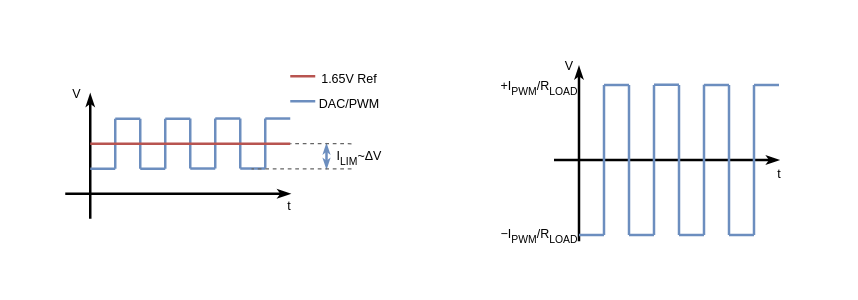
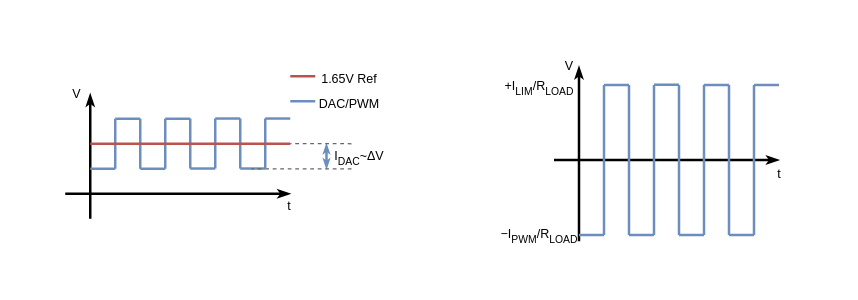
  <mxCell id="0" />
  <mxCell id="1" parent="0" />
  <mxCell id="2" value="" style="group" vertex="1" connectable="0" parent="1"><mxGeometry x="20" y="30" width="138" height="57" as="geometry" /></mxCell>
  <mxCell id="3" value="" style="endArrow=classicThin;html=1;rounded=0;fontSize=14;startArrow=none;startFill=0;endFill=1;strokeWidth=1;endSize=2;" edge="1" parent="2"><mxGeometry width="50" height="50" relative="1" as="geometry"><mxPoint x="15.5" y="57" as="sourcePoint" /><mxPoint x="15.5" y="7" as="targetPoint" /></mxGeometry></mxCell>
  <mxCell id="4" value="" style="endArrow=none;html=1;rounded=0;fontSize=14;endFill=0;startArrow=classicThin;startFill=1;endSize=3;startSize=2;" edge="1" parent="2"><mxGeometry width="50" height="50" relative="1" as="geometry"><mxPoint x="95.5" y="47" as="sourcePoint" /><mxPoint x="5.5" y="47" as="targetPoint" /></mxGeometry></mxCell>
  <mxCell id="5" value="" style="endArrow=none;html=1;rounded=0;fontSize=14;fillColor=#dae8fc;strokeColor=#6c8ebf;" edge="1" parent="2"><mxGeometry width="50" height="50" relative="1" as="geometry"><mxPoint x="45.5" y="37" as="sourcePoint" /><mxPoint x="45.5" y="17" as="targetPoint" /></mxGeometry></mxCell>
  <mxCell id="6" value="" style="endArrow=none;html=1;rounded=0;fontSize=14;fillColor=#dae8fc;strokeColor=#6c8ebf;" edge="1" parent="2"><mxGeometry width="50" height="50" relative="1" as="geometry"><mxPoint x="55.5" y="17" as="sourcePoint" /><mxPoint x="45.5" y="17" as="targetPoint" /></mxGeometry></mxCell>
  <mxCell id="7" value="" style="endArrow=none;html=1;rounded=0;fontSize=14;fillColor=#dae8fc;strokeColor=#6c8ebf;" edge="1" parent="2"><mxGeometry width="50" height="50" relative="1" as="geometry"><mxPoint x="35.5" y="37" as="sourcePoint" /><mxPoint x="35.5" y="17" as="targetPoint" /></mxGeometry></mxCell>
  <mxCell id="8" value="" style="endArrow=none;html=1;rounded=0;fontSize=14;fillColor=#dae8fc;strokeColor=#6c8ebf;" edge="1" parent="2"><mxGeometry width="50" height="50" relative="1" as="geometry"><mxPoint x="35.5" y="17" as="sourcePoint" /><mxPoint x="25.5" y="17" as="targetPoint" /></mxGeometry></mxCell>
  <mxCell id="9" value="" style="endArrow=none;html=1;rounded=0;fontSize=14;fillColor=#dae8fc;strokeColor=#6c8ebf;" edge="1" parent="2"><mxGeometry width="50" height="50" relative="1" as="geometry"><mxPoint x="45.5" y="37" as="sourcePoint" /><mxPoint x="35.5" y="37" as="targetPoint" /><Array as="points"><mxPoint x="45.5" y="37" /></Array></mxGeometry></mxCell>
  <mxCell id="10" value="" style="endArrow=none;html=1;rounded=0;fontSize=14;fillColor=#dae8fc;strokeColor=#6c8ebf;" edge="1" parent="2"><mxGeometry width="50" height="50" relative="1" as="geometry"><mxPoint x="25.5" y="37" as="sourcePoint" /><mxPoint x="25.5" y="17" as="targetPoint" /></mxGeometry></mxCell>
  <mxCell id="11" value="" style="endArrow=none;html=1;rounded=0;fontSize=14;fillColor=#dae8fc;strokeColor=#6c8ebf;" edge="1" parent="2"><mxGeometry width="50" height="50" relative="1" as="geometry"><mxPoint x="105.5" y="10" as="sourcePoint" /><mxPoint x="95.5" y="10" as="targetPoint" /></mxGeometry></mxCell>
  <mxCell id="12" value="&lt;font style=&quot;font-size: 5px;&quot;&gt;DAC/PWM&lt;/font&gt;" style="edgeLabel;html=1;align=center;verticalAlign=middle;resizable=0;points=[];fontSize=14;labelBackgroundColor=none;" vertex="1" connectable="0" parent="11"><mxGeometry x="-0.68" y="1" relative="1" as="geometry"><mxPoint x="15" y="-4" as="offset" /></mxGeometry></mxCell>
  <mxCell id="13" value="" style="endArrow=none;html=1;rounded=0;fontSize=14;fillColor=#dae8fc;strokeColor=#6c8ebf;" edge="1" parent="2"><mxGeometry width="50" height="50" relative="1" as="geometry"><mxPoint x="25.5" y="37" as="sourcePoint" /><mxPoint x="15.5" y="37" as="targetPoint" /><Array as="points"><mxPoint x="25.5" y="37" /></Array></mxGeometry></mxCell>
  <mxCell id="14" value="" style="endArrow=none;html=1;rounded=0;fontSize=14;fillColor=#dae8fc;strokeColor=#6c8ebf;" edge="1" parent="2"><mxGeometry width="50" height="50" relative="1" as="geometry"><mxPoint x="65.5" y="36.91" as="sourcePoint" /><mxPoint x="65.5" y="16.91" as="targetPoint" /></mxGeometry></mxCell>
  <mxCell id="15" value="" style="endArrow=none;html=1;rounded=0;fontSize=14;fillColor=#dae8fc;strokeColor=#6c8ebf;" edge="1" parent="2"><mxGeometry width="50" height="50" relative="1" as="geometry"><mxPoint x="75.5" y="16.91" as="sourcePoint" /><mxPoint x="65.5" y="16.91" as="targetPoint" /></mxGeometry></mxCell>
  <mxCell id="16" value="" style="endArrow=none;html=1;rounded=0;fontSize=14;fillColor=#dae8fc;strokeColor=#6c8ebf;" edge="1" parent="2"><mxGeometry width="50" height="50" relative="1" as="geometry"><mxPoint x="55.5" y="36.91" as="sourcePoint" /><mxPoint x="55.5" y="16.91" as="targetPoint" /></mxGeometry></mxCell>
  <mxCell id="17" value="" style="endArrow=none;html=1;rounded=0;fontSize=14;fillColor=#dae8fc;strokeColor=#6c8ebf;" edge="1" parent="2"><mxGeometry width="50" height="50" relative="1" as="geometry"><mxPoint x="65.5" y="36.91" as="sourcePoint" /><mxPoint x="55.5" y="36.91" as="targetPoint" /><Array as="points"><mxPoint x="65.5" y="36.91" /></Array></mxGeometry></mxCell>
  <mxCell id="18" value="" style="endArrow=none;html=1;rounded=0;fontSize=14;fillColor=#dae8fc;strokeColor=#6c8ebf;" edge="1" parent="2"><mxGeometry width="50" height="50" relative="1" as="geometry"><mxPoint x="85.5" y="36.91" as="sourcePoint" /><mxPoint x="85.5" y="16.91" as="targetPoint" /></mxGeometry></mxCell>
  <mxCell id="19" value="" style="endArrow=none;html=1;rounded=0;fontSize=14;fillColor=#dae8fc;strokeColor=#6c8ebf;" edge="1" parent="2"><mxGeometry width="50" height="50" relative="1" as="geometry"><mxPoint x="95.5" y="16.91" as="sourcePoint" /><mxPoint x="85.5" y="16.91" as="targetPoint" /></mxGeometry></mxCell>
  <mxCell id="20" value="" style="endArrow=none;html=1;rounded=0;fontSize=14;fillColor=#dae8fc;strokeColor=#6c8ebf;" edge="1" parent="2"><mxGeometry width="50" height="50" relative="1" as="geometry"><mxPoint x="75.5" y="36.91" as="sourcePoint" /><mxPoint x="75.5" y="16.91" as="targetPoint" /></mxGeometry></mxCell>
  <mxCell id="21" value="" style="endArrow=none;html=1;rounded=0;fontSize=14;fillColor=#dae8fc;strokeColor=#6c8ebf;" edge="1" parent="2"><mxGeometry width="50" height="50" relative="1" as="geometry"><mxPoint x="85.5" y="36.91" as="sourcePoint" /><mxPoint x="75.5" y="36.91" as="targetPoint" /><Array as="points"><mxPoint x="85.5" y="36.91" /></Array></mxGeometry></mxCell>
  <mxCell id="22" value="" style="endArrow=none;html=1;rounded=0;fontSize=14;fillColor=#f8cecc;strokeColor=#b85450;" edge="1" parent="2"><mxGeometry width="50" height="50" relative="1" as="geometry"><mxPoint x="105.5" as="sourcePoint" /><mxPoint x="95.5" as="targetPoint" /></mxGeometry></mxCell>
  <mxCell id="23" value="&lt;span style=&quot;font-size: 5px;&quot;&gt;1.65V Ref&lt;/span&gt;" style="edgeLabel;html=1;align=center;verticalAlign=middle;resizable=0;points=[];fontSize=14;labelBackgroundColor=none;" vertex="1" connectable="0" parent="22"><mxGeometry x="-0.68" y="1" relative="1" as="geometry"><mxPoint x="15" y="-4" as="offset" /></mxGeometry></mxCell>
  <mxCell id="24" value="" style="endArrow=none;html=1;rounded=0;fontSize=14;fillColor=#f8cecc;strokeColor=#b85450;" edge="1" parent="2"><mxGeometry width="50" height="50" relative="1" as="geometry"><mxPoint x="95.5" y="27" as="sourcePoint" /><mxPoint x="15.5" y="27" as="targetPoint" /></mxGeometry></mxCell>
  <mxCell id="25" value="V" style="text;html=1;align=center;verticalAlign=middle;resizable=0;points=[];autosize=1;strokeColor=none;fillColor=none;fontSize=5;" vertex="1" parent="2"><mxGeometry y="1" width="20" height="10" as="geometry" /></mxCell>
  <mxCell id="26" value="" style="endArrow=classicThin;html=1;rounded=0;fontSize=14;fillColor=#dae8fc;strokeColor=#6c8ebf;startArrow=classicThin;startFill=1;startSize=1;endSize=1;endFill=1;" edge="1" parent="2"><mxGeometry width="50" height="50" relative="1" as="geometry"><mxPoint x="110" y="37" as="sourcePoint" /><mxPoint x="110" y="27" as="targetPoint" /></mxGeometry></mxCell>
  <mxCell id="27" value="" style="endArrow=none;html=1;rounded=0;fontSize=14;fillColor=#f5f5f5;strokeColor=#666666;dashed=1;strokeWidth=0.5;" edge="1" parent="2"><mxGeometry width="50" height="50" relative="1" as="geometry"><mxPoint x="120" y="27" as="sourcePoint" /><mxPoint x="95.5" y="26.91" as="targetPoint" /></mxGeometry></mxCell>
  <mxCell id="28" value="" style="endArrow=none;html=1;rounded=0;fontSize=14;fillColor=#f5f5f5;strokeColor=#666666;dashed=1;strokeWidth=0.5;" edge="1" parent="2"><mxGeometry width="50" height="50" relative="1" as="geometry"><mxPoint x="120" y="37" as="sourcePoint" /><mxPoint x="80" y="37" as="targetPoint" /></mxGeometry></mxCell>
- <mxCell id="29" value="I&lt;sub&gt;LIM&lt;/sub&gt;~ΔV" style="text;html=1;align=center;verticalAlign=middle;resizable=0;points=[];autosize=1;strokeColor=none;fillColor=none;fontSize=5;" vertex="1" parent="2"><mxGeometry x="108" y="27" width="30" height="10" as="geometry" /></mxCell>
+ <mxCell id="29" value="I&lt;sub&gt;DAC&lt;/sub&gt;~ΔV" style="text;html=1;align=center;verticalAlign=middle;resizable=0;points=[];autosize=1;strokeColor=none;fillColor=none;fontSize=5;" vertex="1" parent="2"><mxGeometry x="108" y="27" width="30" height="10" as="geometry" /></mxCell>
  <mxCell id="30" value="t" style="text;html=1;align=center;verticalAlign=middle;resizable=0;points=[];autosize=1;strokeColor=none;fillColor=none;fontSize=5;" vertex="1" parent="2"><mxGeometry x="85" y="46" width="20" height="10" as="geometry" /></mxCell>
  <mxCell id="31" value="" style="group" vertex="1" connectable="0" parent="1"><mxGeometry x="195" y="20" width="126" height="77.5" as="geometry" /></mxCell>
  <mxCell id="32" value="" style="endArrow=classicThin;html=1;rounded=0;fontSize=14;startArrow=none;startFill=0;endFill=1;strokeWidth=1;endSize=2;" edge="1" parent="31"><mxGeometry width="50" height="50" relative="1" as="geometry"><mxPoint x="36" y="76" as="sourcePoint" /><mxPoint x="36" y="6.0" as="targetPoint" /></mxGeometry></mxCell>
  <mxCell id="33" value="" style="endArrow=none;html=1;rounded=0;fontSize=14;endFill=0;startArrow=classicThin;startFill=1;endSize=3;startSize=2;" edge="1" parent="31"><mxGeometry width="50" height="50" relative="1" as="geometry"><mxPoint x="116" y="43.5" as="sourcePoint" /><mxPoint x="26" y="43.5" as="targetPoint" /></mxGeometry></mxCell>
  <mxCell id="34" value="" style="endArrow=none;html=1;rounded=0;fontSize=14;fillColor=#dae8fc;strokeColor=#6c8ebf;" edge="1" parent="31"><mxGeometry width="50" height="50" relative="1" as="geometry"><mxPoint x="66" y="73.5" as="sourcePoint" /><mxPoint x="66" y="13.5" as="targetPoint" /></mxGeometry></mxCell>
  <mxCell id="35" value="" style="endArrow=none;html=1;rounded=0;fontSize=14;fillColor=#dae8fc;strokeColor=#6c8ebf;" edge="1" parent="31"><mxGeometry width="50" height="50" relative="1" as="geometry"><mxPoint x="56" y="73.5" as="sourcePoint" /><mxPoint x="56" y="13.5" as="targetPoint" /></mxGeometry></mxCell>
  <mxCell id="36" value="" style="endArrow=none;html=1;rounded=0;fontSize=14;fillColor=#dae8fc;strokeColor=#6c8ebf;" edge="1" parent="31"><mxGeometry width="50" height="50" relative="1" as="geometry"><mxPoint x="56" y="13.5" as="sourcePoint" /><mxPoint x="46" y="13.5" as="targetPoint" /></mxGeometry></mxCell>
  <mxCell id="37" value="" style="endArrow=none;html=1;rounded=0;fontSize=14;fillColor=#dae8fc;strokeColor=#6c8ebf;" edge="1" parent="31"><mxGeometry width="50" height="50" relative="1" as="geometry"><mxPoint x="66" y="73.5" as="sourcePoint" /><mxPoint x="56" y="73.5" as="targetPoint" /><Array as="points"><mxPoint x="66" y="73.5" /></Array></mxGeometry></mxCell>
  <mxCell id="38" value="" style="endArrow=none;html=1;rounded=0;fontSize=14;fillColor=#dae8fc;strokeColor=#6c8ebf;" edge="1" parent="31"><mxGeometry width="50" height="50" relative="1" as="geometry"><mxPoint x="46" y="73.5" as="sourcePoint" /><mxPoint x="46" y="13.5" as="targetPoint" /></mxGeometry></mxCell>
  <mxCell id="39" value="" style="endArrow=none;html=1;rounded=0;fontSize=14;fillColor=#dae8fc;strokeColor=#6c8ebf;" edge="1" parent="31"><mxGeometry width="50" height="50" relative="1" as="geometry"><mxPoint x="46" y="73.5" as="sourcePoint" /><mxPoint x="36" y="73.5" as="targetPoint" /><Array as="points"><mxPoint x="46" y="73.5" /></Array></mxGeometry></mxCell>
  <mxCell id="40" value="V" style="text;html=1;align=center;verticalAlign=middle;resizable=0;points=[];autosize=1;strokeColor=none;fillColor=none;fontSize=5;" vertex="1" parent="31"><mxGeometry x="22" width="20" height="10" as="geometry" /></mxCell>
  <mxCell id="41" value="" style="endArrow=none;html=1;rounded=0;fontSize=14;fillColor=#dae8fc;strokeColor=#6c8ebf;" edge="1" parent="31"><mxGeometry width="50" height="50" relative="1" as="geometry"><mxPoint x="76" y="13.39" as="sourcePoint" /><mxPoint x="66" y="13.39" as="targetPoint" /></mxGeometry></mxCell>
  <mxCell id="42" value="" style="endArrow=none;html=1;rounded=0;fontSize=14;fillColor=#dae8fc;strokeColor=#6c8ebf;" edge="1" parent="31"><mxGeometry width="50" height="50" relative="1" as="geometry"><mxPoint x="86" y="73.5" as="sourcePoint" /><mxPoint x="86" y="13.39" as="targetPoint" /></mxGeometry></mxCell>
  <mxCell id="43" value="" style="endArrow=none;html=1;rounded=0;fontSize=14;fillColor=#dae8fc;strokeColor=#6c8ebf;" edge="1" parent="31"><mxGeometry width="50" height="50" relative="1" as="geometry"><mxPoint x="86" y="73.5" as="sourcePoint" /><mxPoint x="76" y="73.5" as="targetPoint" /><Array as="points"><mxPoint x="86" y="73.5" /><mxPoint x="76" y="73.5" /></Array></mxGeometry></mxCell>
  <mxCell id="44" value="" style="endArrow=none;html=1;rounded=0;fontSize=14;fillColor=#dae8fc;strokeColor=#6c8ebf;" edge="1" parent="31"><mxGeometry width="50" height="50" relative="1" as="geometry"><mxPoint x="76" y="73.5" as="sourcePoint" /><mxPoint x="76" y="13.5" as="targetPoint" /></mxGeometry></mxCell>
  <mxCell id="45" value="t" style="text;html=1;align=center;verticalAlign=middle;resizable=0;points=[];autosize=1;strokeColor=none;fillColor=none;fontSize=5;" vertex="1" parent="31"><mxGeometry x="106" y="42.5" width="20" height="10" as="geometry" /></mxCell>
  <mxCell id="46" value="" style="endArrow=none;html=1;rounded=0;fontSize=14;fillColor=#dae8fc;strokeColor=#6c8ebf;" edge="1" parent="31"><mxGeometry width="50" height="50" relative="1" as="geometry"><mxPoint x="96" y="13.5" as="sourcePoint" /><mxPoint x="86" y="13.5" as="targetPoint" /></mxGeometry></mxCell>
  <mxCell id="47" value="" style="endArrow=none;html=1;rounded=0;fontSize=14;fillColor=#dae8fc;strokeColor=#6c8ebf;" edge="1" parent="31"><mxGeometry width="50" height="50" relative="1" as="geometry"><mxPoint x="96" y="73.5" as="sourcePoint" /><mxPoint x="96" y="13.5" as="targetPoint" /></mxGeometry></mxCell>
  <mxCell id="48" value="" style="endArrow=none;html=1;rounded=0;fontSize=14;fillColor=#dae8fc;strokeColor=#6c8ebf;" edge="1" parent="31"><mxGeometry width="50" height="50" relative="1" as="geometry"><mxPoint x="106" y="73.5" as="sourcePoint" /><mxPoint x="96" y="73.5" as="targetPoint" /></mxGeometry></mxCell>
  <mxCell id="49" value="" style="endArrow=none;html=1;rounded=0;fontSize=14;fillColor=#dae8fc;strokeColor=#6c8ebf;" edge="1" parent="31"><mxGeometry width="50" height="50" relative="1" as="geometry"><mxPoint x="106" y="73.5" as="sourcePoint" /><mxPoint x="106" y="13.5" as="targetPoint" /></mxGeometry></mxCell>
  <mxCell id="50" value="" style="endArrow=none;html=1;rounded=0;fontSize=14;fillColor=#dae8fc;strokeColor=#6c8ebf;" edge="1" parent="31"><mxGeometry width="50" height="50" relative="1" as="geometry"><mxPoint x="116" y="13.5" as="sourcePoint" /><mxPoint x="106" y="13.5" as="targetPoint" /></mxGeometry></mxCell>
- <mxCell id="51" value="+I&lt;sub&gt;PWM&lt;/sub&gt;/R&lt;sub&gt;LOAD&lt;/sub&gt;" style="text;html=1;align=center;verticalAlign=middle;resizable=0;points=[];autosize=1;strokeColor=none;fillColor=none;fontSize=5;" vertex="1" parent="31"><mxGeometry y="9" width="40" height="10" as="geometry" /></mxCell>
+ <mxCell id="51" value="+I&lt;sub&gt;LIM&lt;/sub&gt;/R&lt;sub&gt;LOAD&lt;/sub&gt;" style="text;html=1;align=center;verticalAlign=middle;resizable=0;points=[];autosize=1;strokeColor=none;fillColor=none;fontSize=5;" vertex="1" parent="31"><mxGeometry y="9" width="40" height="10" as="geometry" /></mxCell>
  <mxCell id="52" value="&lt;font style=&quot;font-size: 5px;&quot;&gt;−&lt;/font&gt;I&lt;sub&gt;PWM&lt;/sub&gt;/R&lt;sub&gt;LOAD&lt;/sub&gt;" style="text;html=1;align=center;verticalAlign=middle;resizable=0;points=[];autosize=1;strokeColor=none;fillColor=none;fontSize=5;" vertex="1" parent="31"><mxGeometry y="67.5" width="40" height="10" as="geometry" /></mxCell>
